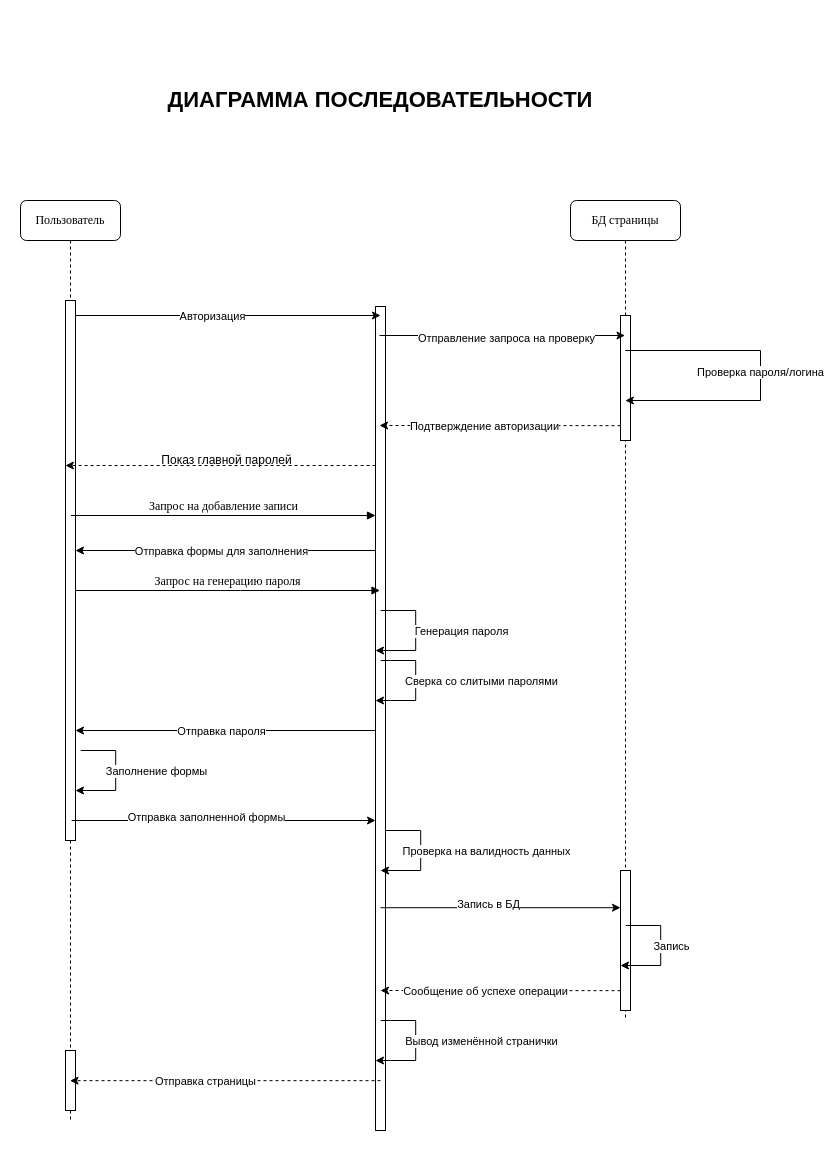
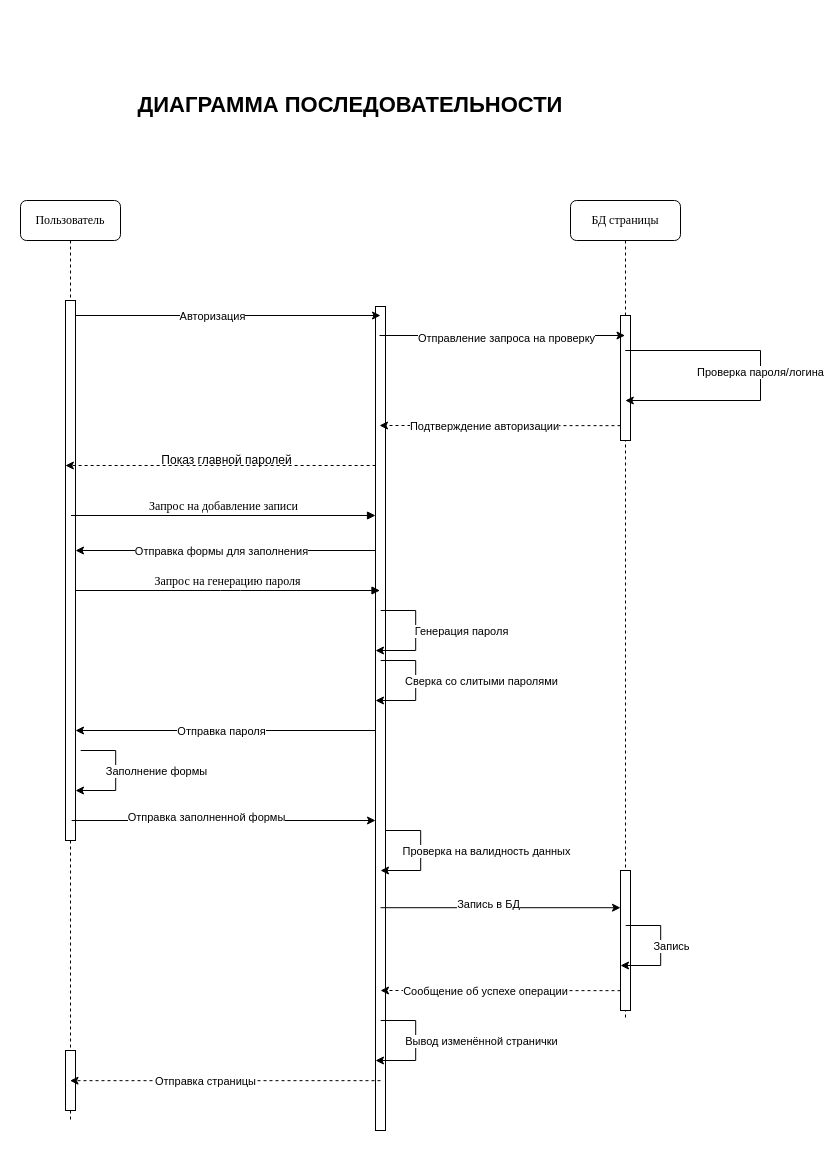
  <mxCell id="0" />
  <mxCell id="1" parent="0" />
  <mxCell id="2" value="" style="html=1;points=[];perimeter=orthogonalPerimeter;rounded=0;shadow=0;comic=0;labelBackgroundColor=none;strokeWidth=1;fontFamily=Verdana;fontSize=12;align=center;" vertex="1" parent="1"><mxGeometry x="375" y="306" width="10" height="824" as="geometry" /></mxCell>
  <mxCell id="3" value="" style="endArrow=classic;html=1;rounded=0;" edge="1" parent="1"><mxGeometry width="50" height="50" relative="1" as="geometry"><mxPoint x="380.19" y="610" as="sourcePoint" /><mxPoint x="375" y="650" as="targetPoint" /><Array as="points"><mxPoint x="415.19" y="610" /><mxPoint x="415.19" y="650" /></Array></mxGeometry></mxCell>
  <mxCell id="4" value="Генерация пароля" style="edgeLabel;html=1;align=center;verticalAlign=middle;resizable=0;points=[];" vertex="1" connectable="0" parent="3"><mxGeometry x="-0.038" y="1" relative="1" as="geometry"><mxPoint x="44" as="offset" /></mxGeometry></mxCell>
  <mxCell id="5" value="" style="endArrow=classic;html=1;rounded=0;" edge="1" parent="1"><mxGeometry width="50" height="50" relative="1" as="geometry"><mxPoint x="380.19" y="660" as="sourcePoint" /><mxPoint x="375" y="700" as="targetPoint" /><Array as="points"><mxPoint x="415.19" y="660" /><mxPoint x="415.19" y="700" /></Array></mxGeometry></mxCell>
  <mxCell id="6" value="Сверка со слитыми паролями" style="edgeLabel;html=1;align=center;verticalAlign=middle;resizable=0;points=[];" vertex="1" connectable="0" parent="5"><mxGeometry x="-0.038" y="1" relative="1" as="geometry"><mxPoint x="64" as="offset" /></mxGeometry></mxCell>
  <mxCell id="7" value="" style="endArrow=classic;html=1;rounded=0;" edge="1" parent="1"><mxGeometry width="50" height="50" relative="1" as="geometry"><mxPoint x="380.19" y="1020" as="sourcePoint" /><mxPoint x="375" y="1060" as="targetPoint" /><Array as="points"><mxPoint x="415.19" y="1020" /><mxPoint x="415.19" y="1060" /></Array></mxGeometry></mxCell>
  <mxCell id="8" value="Вывод изменённой странички" style="edgeLabel;html=1;align=center;verticalAlign=middle;resizable=0;points=[];" vertex="1" connectable="0" parent="7"><mxGeometry x="-0.038" y="1" relative="1" as="geometry"><mxPoint x="64" as="offset" /></mxGeometry></mxCell>
  <mxCell id="9" value="БД страницы" style="shape=umlLifeline;perimeter=lifelinePerimeter;whiteSpace=wrap;html=1;container=1;collapsible=0;recursiveResize=0;outlineConnect=0;rounded=1;shadow=0;comic=0;labelBackgroundColor=none;strokeWidth=1;fontFamily=Verdana;fontSize=12;align=center;" vertex="1" parent="1"><mxGeometry x="570" y="200" width="110" height="820" as="geometry" /></mxCell>
  <mxCell id="10" value="" style="html=1;points=[];perimeter=orthogonalPerimeter;rounded=0;shadow=0;comic=0;labelBackgroundColor=none;strokeWidth=1;fontFamily=Verdana;fontSize=12;align=center;" vertex="1" parent="9"><mxGeometry x="50" y="115" width="10" height="125" as="geometry" /></mxCell>
  <mxCell id="11" value="" style="html=1;points=[];perimeter=orthogonalPerimeter;rounded=0;shadow=0;comic=0;labelBackgroundColor=none;strokeWidth=1;fontFamily=Verdana;fontSize=12;align=center;" vertex="1" parent="9"><mxGeometry x="50" y="670" width="10" height="140" as="geometry" /></mxCell>
  <mxCell id="12" value="" style="endArrow=classic;html=1;rounded=0;exitX=1.067;exitY=0.87;exitDx=0;exitDy=0;exitPerimeter=0;" edge="1" parent="9" target="11"><mxGeometry width="50" height="50" relative="1" as="geometry"><mxPoint x="-190" y="707.21" as="sourcePoint" /><mxPoint x="113.83" y="707.21" as="targetPoint" /></mxGeometry></mxCell>
  <mxCell id="13" value="Запись в БД" style="edgeLabel;html=1;align=center;verticalAlign=middle;resizable=0;points=[];" vertex="1" connectable="0" parent="12"><mxGeometry x="-0.136" y="2" relative="1" as="geometry"><mxPoint x="3" y="-2" as="offset" /></mxGeometry></mxCell>
  <mxCell id="14" value="" style="endArrow=classic;html=1;rounded=0;" edge="1" parent="9"><mxGeometry width="50" height="50" relative="1" as="geometry"><mxPoint x="55.19" y="725" as="sourcePoint" /><mxPoint x="50.0" y="765" as="targetPoint" /><Array as="points"><mxPoint x="90.19" y="725" /><mxPoint x="90.19" y="765" /></Array></mxGeometry></mxCell>
  <mxCell id="15" value="Запись" style="edgeLabel;html=1;align=center;verticalAlign=middle;resizable=0;points=[];" vertex="1" connectable="0" parent="14"><mxGeometry x="-0.038" y="1" relative="1" as="geometry"><mxPoint x="9" as="offset" /></mxGeometry></mxCell>
  <mxCell id="16" value="" style="endArrow=classic;html=1;rounded=0;dashed=1;" edge="1" parent="9"><mxGeometry width="50" height="50" relative="1" as="geometry"><mxPoint x="50" y="790.16" as="sourcePoint" /><mxPoint x="-190" y="790" as="targetPoint" /><Array as="points" /></mxGeometry></mxCell>
  <mxCell id="17" value="Сообщение об успехе операции" style="edgeLabel;html=1;align=center;verticalAlign=middle;resizable=0;points=[];" vertex="1" connectable="0" parent="16"><mxGeometry x="0.135" relative="1" as="geometry"><mxPoint as="offset" /></mxGeometry></mxCell>
  <mxCell id="18" value="Пользователь" style="shape=umlLifeline;perimeter=lifelinePerimeter;whiteSpace=wrap;html=1;container=1;collapsible=0;recursiveResize=0;outlineConnect=0;rounded=1;shadow=0;comic=0;labelBackgroundColor=none;strokeWidth=1;fontFamily=Verdana;fontSize=12;align=center;" vertex="1" parent="1"><mxGeometry x="20" y="200" width="100" height="920" as="geometry" /></mxCell>
  <mxCell id="19" value="" style="html=1;points=[];perimeter=orthogonalPerimeter;rounded=0;shadow=0;comic=0;labelBackgroundColor=none;strokeWidth=1;fontFamily=Verdana;fontSize=12;align=center;" vertex="1" parent="18"><mxGeometry x="45" y="100" width="10" height="540" as="geometry" /></mxCell>
  <mxCell id="20" value="Запрос на генерацию пароля" style="html=1;verticalAlign=bottom;endArrow=block;labelBackgroundColor=none;fontFamily=Verdana;fontSize=12;edgeStyle=elbowEdgeStyle;elbow=vertical;" edge="1" parent="18"><mxGeometry relative="1" as="geometry"><mxPoint x="55" y="390" as="sourcePoint" /><mxPoint x="359.5" y="390" as="targetPoint" /><Array as="points"><mxPoint x="210" y="390" /></Array></mxGeometry></mxCell>
  <mxCell id="21" value="" style="endArrow=classic;html=1;rounded=0;" edge="1" parent="18"><mxGeometry width="50" height="50" relative="1" as="geometry"><mxPoint x="60.19" y="550" as="sourcePoint" /><mxPoint x="55.0" y="590" as="targetPoint" /><Array as="points"><mxPoint x="95.19" y="550" /><mxPoint x="95.19" y="590" /></Array></mxGeometry></mxCell>
  <mxCell id="22" value="Заполнение формы" style="edgeLabel;html=1;align=center;verticalAlign=middle;resizable=0;points=[];" vertex="1" connectable="0" parent="21"><mxGeometry x="-0.038" y="1" relative="1" as="geometry"><mxPoint x="39" as="offset" /></mxGeometry></mxCell>
  <mxCell id="23" value="" style="html=1;points=[];perimeter=orthogonalPerimeter;rounded=0;shadow=0;comic=0;labelBackgroundColor=none;strokeWidth=1;fontFamily=Verdana;fontSize=12;align=center;" vertex="1" parent="18"><mxGeometry x="45" y="850" width="10" height="60" as="geometry" /></mxCell>
  <mxCell id="24" value="Показ главной паролей" style="text;html=1;align=center;verticalAlign=middle;resizable=0;points=[];autosize=1;strokeColor=none;fillColor=none;" vertex="1" parent="1"><mxGeometry x="145.63" y="445" width="160" height="30" as="geometry" /></mxCell>
  <mxCell id="25" value="" style="endArrow=classic;html=1;rounded=0;" edge="1" parent="1"><mxGeometry width="50" height="50" relative="1" as="geometry"><mxPoint x="75" y="315" as="sourcePoint" /><mxPoint x="380" y="315" as="targetPoint" /></mxGeometry></mxCell>
  <mxCell id="26" value="Авторизация" style="edgeLabel;html=1;align=center;verticalAlign=middle;resizable=0;points=[];" vertex="1" connectable="0" parent="25"><mxGeometry x="-0.116" relative="1" as="geometry"><mxPoint x="1" as="offset" /></mxGeometry></mxCell>
  <mxCell id="27" value="" style="endArrow=classic;html=1;rounded=0;" edge="1" parent="1" target="9"><mxGeometry width="50" height="50" relative="1" as="geometry"><mxPoint x="379" y="335" as="sourcePoint" /><mxPoint x="470" y="345" as="targetPoint" /><Array as="points"><mxPoint x="500" y="335" /></Array></mxGeometry></mxCell>
  <mxCell id="28" value="Отправление запроса на проверку" style="edgeLabel;html=1;align=center;verticalAlign=middle;resizable=0;points=[];" vertex="1" connectable="0" parent="27"><mxGeometry x="0.028" y="-2" relative="1" as="geometry"><mxPoint as="offset" /></mxGeometry></mxCell>
  <mxCell id="29" value="" style="endArrow=classic;html=1;rounded=0;dashed=1;" edge="1" parent="1"><mxGeometry width="50" height="50" relative="1" as="geometry"><mxPoint x="620" y="425.16" as="sourcePoint" /><mxPoint x="379" y="425" as="targetPoint" /><Array as="points" /></mxGeometry></mxCell>
  <mxCell id="30" value="Подтверждение авторизации" style="edgeLabel;html=1;align=center;verticalAlign=middle;resizable=0;points=[];" vertex="1" connectable="0" parent="29"><mxGeometry x="0.135" relative="1" as="geometry"><mxPoint as="offset" /></mxGeometry></mxCell>
  <mxCell id="31" value="" style="edgeStyle=none;orthogonalLoop=1;jettySize=auto;html=1;rounded=0;dashed=1;" edge="1" parent="1"><mxGeometry width="100" relative="1" as="geometry"><mxPoint x="375.13" y="465" as="sourcePoint" /><mxPoint x="64.88" y="465" as="targetPoint" /><Array as="points" /></mxGeometry></mxCell>
  <mxCell id="32" value="Запрос на добавление записи" style="html=1;verticalAlign=bottom;endArrow=block;labelBackgroundColor=none;fontFamily=Verdana;fontSize=12;edgeStyle=elbowEdgeStyle;elbow=vertical;" edge="1" parent="1" target="2"><mxGeometry relative="1" as="geometry"><mxPoint x="70.5" y="515" as="sourcePoint" /><mxPoint x="375" y="515" as="targetPoint" /><Array as="points"><mxPoint x="225.5" y="515" /></Array></mxGeometry></mxCell>
  <mxCell id="33" value="" style="edgeStyle=none;orthogonalLoop=1;jettySize=auto;html=1;rounded=0;" edge="1" parent="1"><mxGeometry width="100" relative="1" as="geometry"><mxPoint x="624.81" y="350" as="sourcePoint" /><mxPoint x="624.81" y="400" as="targetPoint" /><Array as="points"><mxPoint x="760" y="350" /><mxPoint x="760" y="400" /></Array></mxGeometry></mxCell>
  <mxCell id="34" value="Проверка пароля/логина" style="edgeLabel;html=1;align=center;verticalAlign=middle;resizable=0;points=[];" vertex="1" connectable="0" parent="33"><mxGeometry x="-0.023" y="-1" relative="1" as="geometry"><mxPoint as="offset" /></mxGeometry></mxCell>
- <mxCell id="35" value="&lt;font style=&quot;font-size: 22px;&quot;&gt;&lt;b&gt;ДИАГРАММА ПОСЛЕДОВАТЕЛЬНОСТИ&lt;/b&gt;&lt;/font&gt;" style="text;html=1;strokeColor=none;fillColor=none;align=center;verticalAlign=middle;whiteSpace=wrap;rounded=0;" vertex="1" parent="1"><mxGeometry x="60" y="20" width="640" height="160" as="geometry" /></mxCell>
+ <mxCell id="35" value="&lt;font style=&quot;font-size: 22px;&quot;&gt;&lt;b&gt;ДИАГРАММА ПОСЛЕДОВАТЕЛЬНОСТИ&lt;/b&gt;&lt;/font&gt;" style="text;html=1;strokeColor=none;fillColor=none;align=center;verticalAlign=middle;whiteSpace=wrap;rounded=0;" vertex="1" parent="1"><mxGeometry x="30" y="25" width="640" height="160" as="geometry" /></mxCell>
  <mxCell id="36" value="" style="endArrow=classic;html=1;rounded=0;" edge="1" parent="1" target="19"><mxGeometry width="50" height="50" relative="1" as="geometry"><mxPoint x="375" y="550" as="sourcePoint" /><mxPoint x="70.67" y="550" as="targetPoint" /></mxGeometry></mxCell>
  <mxCell id="37" value="Отправка формы для заполнения" style="edgeLabel;html=1;align=center;verticalAlign=middle;resizable=0;points=[];" vertex="1" connectable="0" parent="36"><mxGeometry x="-0.136" y="2" relative="1" as="geometry"><mxPoint x="-25" y="-2" as="offset" /></mxGeometry></mxCell>
  <mxCell id="38" value="" style="endArrow=classic;html=1;rounded=0;exitX=1.067;exitY=0.87;exitDx=0;exitDy=0;exitPerimeter=0;" edge="1" parent="1"><mxGeometry width="50" height="50" relative="1" as="geometry"><mxPoint x="71.17" y="820" as="sourcePoint" /><mxPoint x="375" y="820" as="targetPoint" /></mxGeometry></mxCell>
  <mxCell id="39" value="Отправка заполненной формы" style="edgeLabel;html=1;align=center;verticalAlign=middle;resizable=0;points=[];" vertex="1" connectable="0" parent="38"><mxGeometry x="-0.136" y="2" relative="1" as="geometry"><mxPoint x="3" y="-2" as="offset" /></mxGeometry></mxCell>
  <mxCell id="40" value="" style="endArrow=classic;html=1;rounded=0;" edge="1" parent="1"><mxGeometry width="50" height="50" relative="1" as="geometry"><mxPoint x="375" y="730" as="sourcePoint" /><mxPoint x="75" y="730" as="targetPoint" /></mxGeometry></mxCell>
  <mxCell id="41" value="Отправка пароля" style="edgeLabel;html=1;align=center;verticalAlign=middle;resizable=0;points=[];" vertex="1" connectable="0" parent="40"><mxGeometry x="-0.136" y="2" relative="1" as="geometry"><mxPoint x="-25" y="-2" as="offset" /></mxGeometry></mxCell>
  <mxCell id="42" value="" style="endArrow=classic;html=1;rounded=0;" edge="1" parent="1"><mxGeometry width="50" height="50" relative="1" as="geometry"><mxPoint x="385.19" y="830" as="sourcePoint" /><mxPoint x="380" y="870" as="targetPoint" /><Array as="points"><mxPoint x="420.19" y="830" /><mxPoint x="420.19" y="870" /></Array></mxGeometry></mxCell>
  <mxCell id="43" value="Проверка на валидность данных" style="edgeLabel;html=1;align=center;verticalAlign=middle;resizable=0;points=[];" vertex="1" connectable="0" parent="42"><mxGeometry x="-0.038" y="1" relative="1" as="geometry"><mxPoint x="64" as="offset" /></mxGeometry></mxCell>
  <mxCell id="44" value="" style="endArrow=classic;html=1;rounded=0;dashed=1;" edge="1" parent="1" target="18"><mxGeometry width="50" height="50" relative="1" as="geometry"><mxPoint x="380" y="1080.16" as="sourcePoint" /><mxPoint x="140" y="1080" as="targetPoint" /><Array as="points" /></mxGeometry></mxCell>
  <mxCell id="45" value="Отправка страницы" style="edgeLabel;html=1;align=center;verticalAlign=middle;resizable=0;points=[];" vertex="1" connectable="0" parent="44"><mxGeometry x="0.135" relative="1" as="geometry"><mxPoint as="offset" /></mxGeometry></mxCell>
